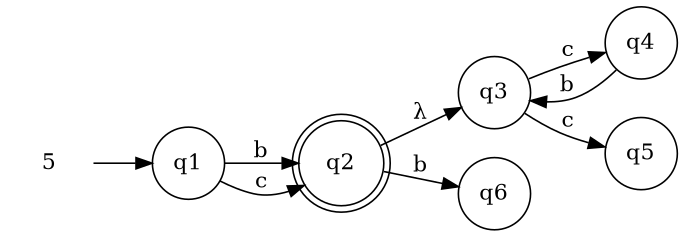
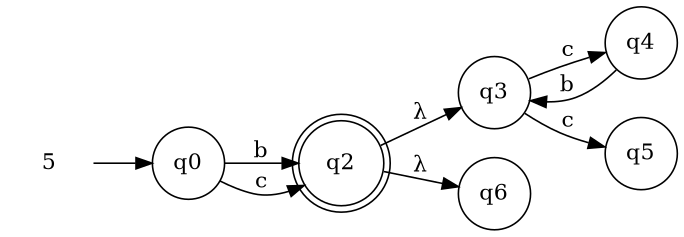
  digraph {
    rankdir=LR
    node [shape=circle]
    q2 [shape=doublecircle]
    q3
    q6
    q4
    q5
-   q1
+   q1 [label=q0]
    n7 [label=5 shape=none]
    q2 -> q3 [label="λ"]
-   q2 -> q6 [label=b]
+   q2 -> q6 [label="λ"]
    q3 -> q4 [label=c]
    q3 -> q5 [label=c]
    q4 -> q3 [label=b]
    q1 -> q2 [label=b]
    q1 -> q2 [label=c]
    n7 -> q1
  }
